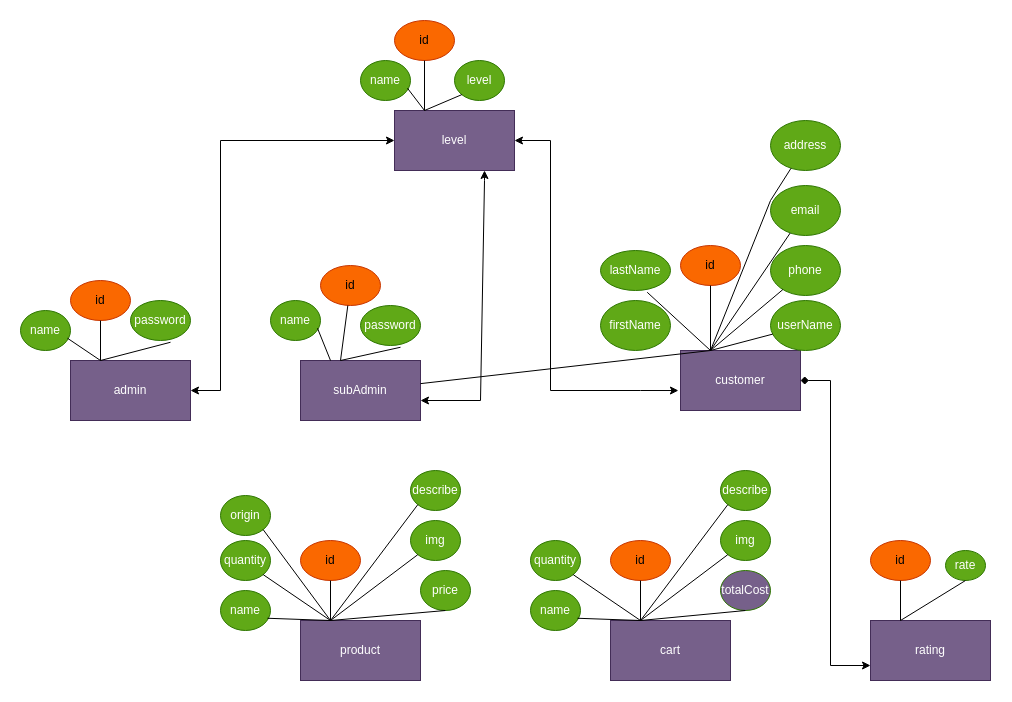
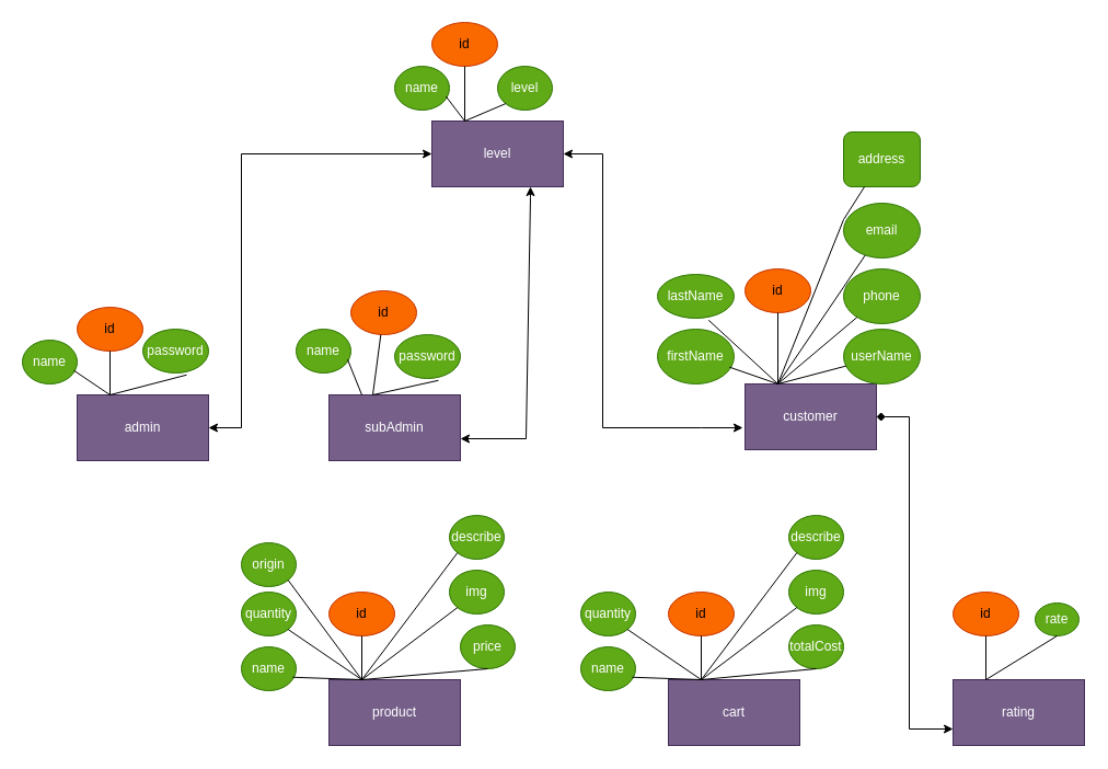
  <mxCell id="0" />
  <mxCell id="1" parent="0" />
  <mxCell id="2" value="admin" style="rounded=0;whiteSpace=wrap;html=1;fillColor=#76608a;fontColor=#ffffff;strokeColor=#432D57;" parent="1" vertex="1"><mxGeometry x="70" y="360" width="120" height="60" as="geometry" /></mxCell>
  <mxCell id="3" value="id" style="ellipse;whiteSpace=wrap;html=1;fillColor=#fa6800;fontColor=#000000;strokeColor=#C73500;" vertex="1" parent="1"><mxGeometry x="70" y="280" width="60" height="40" as="geometry" /></mxCell>
  <mxCell id="4" value="name" style="ellipse;whiteSpace=wrap;html=1;fillColor=#60a917;fontColor=#ffffff;strokeColor=#2D7600;" vertex="1" parent="1"><mxGeometry x="20" y="310" width="50" height="40" as="geometry" /></mxCell>
  <mxCell id="5" value="password" style="ellipse;whiteSpace=wrap;html=1;fillColor=#60a917;fontColor=#ffffff;strokeColor=#2D7600;" vertex="1" parent="1"><mxGeometry x="130" y="300" width="60" height="40" as="geometry" /></mxCell>
  <mxCell id="6" value="" style="endArrow=none;html=1;rounded=0;entryX=0.667;entryY=1.044;entryDx=0;entryDy=0;entryPerimeter=0;" edge="1" parent="1" target="5"><mxGeometry width="50" height="50" relative="1" as="geometry"><mxPoint x="100" y="360" as="sourcePoint" /><mxPoint x="150" y="310" as="targetPoint" /></mxGeometry></mxCell>
  <mxCell id="7" value="" style="endArrow=none;html=1;rounded=0;entryX=0.94;entryY=0.694;entryDx=0;entryDy=0;entryPerimeter=0;exitX=0.25;exitY=0;exitDx=0;exitDy=0;" edge="1" parent="1" source="2" target="4"><mxGeometry width="50" height="50" relative="1" as="geometry"><mxPoint x="50" y="370" as="sourcePoint" /><mxPoint x="40.02" y="331.76" as="targetPoint" /></mxGeometry></mxCell>
  <mxCell id="8" value="" style="endArrow=none;html=1;rounded=0;" edge="1" parent="1" target="3"><mxGeometry width="50" height="50" relative="1" as="geometry"><mxPoint x="100" y="360" as="sourcePoint" /><mxPoint x="150" y="310" as="targetPoint" /></mxGeometry></mxCell>
  <mxCell id="9" value="subAdmin" style="rounded=0;whiteSpace=wrap;html=1;fillColor=#76608a;fontColor=#ffffff;strokeColor=#432D57;" vertex="1" parent="1"><mxGeometry x="300" y="360" width="120" height="60" as="geometry" /></mxCell>
  <mxCell id="10" value="id" style="ellipse;whiteSpace=wrap;html=1;fillColor=#fa6800;fontColor=#000000;strokeColor=#C73500;" vertex="1" parent="1"><mxGeometry x="320" y="265" width="60" height="40" as="geometry" /></mxCell>
  <mxCell id="11" value="name" style="ellipse;whiteSpace=wrap;html=1;fillColor=#60a917;fontColor=#ffffff;strokeColor=#2D7600;" vertex="1" parent="1"><mxGeometry x="270" y="300" width="50" height="40" as="geometry" /></mxCell>
  <mxCell id="12" value="password" style="ellipse;whiteSpace=wrap;html=1;fillColor=#60a917;fontColor=#ffffff;strokeColor=#2D7600;" vertex="1" parent="1"><mxGeometry x="360" y="305" width="60" height="40" as="geometry" /></mxCell>
  <mxCell id="13" value="" style="endArrow=none;html=1;rounded=0;entryX=0.667;entryY=1.044;entryDx=0;entryDy=0;entryPerimeter=0;" edge="1" parent="1" target="12"><mxGeometry width="50" height="50" relative="1" as="geometry"><mxPoint x="340" y="360" as="sourcePoint" /><mxPoint x="390" y="310" as="targetPoint" /></mxGeometry></mxCell>
  <mxCell id="14" value="" style="endArrow=none;html=1;rounded=0;entryX=0.94;entryY=0.694;entryDx=0;entryDy=0;entryPerimeter=0;exitX=0.25;exitY=0;exitDx=0;exitDy=0;" edge="1" parent="1" source="9" target="11"><mxGeometry width="50" height="50" relative="1" as="geometry"><mxPoint x="290" y="370" as="sourcePoint" /><mxPoint x="280.02" y="331.76" as="targetPoint" /></mxGeometry></mxCell>
  <mxCell id="15" value="" style="endArrow=none;html=1;rounded=0;" edge="1" parent="1" target="10"><mxGeometry width="50" height="50" relative="1" as="geometry"><mxPoint x="340" y="360" as="sourcePoint" /><mxPoint x="390" y="310" as="targetPoint" /></mxGeometry></mxCell>
  <mxCell id="16" value="customer" style="rounded=0;whiteSpace=wrap;html=1;fillColor=#76608a;fontColor=#ffffff;strokeColor=#432D57;" vertex="1" parent="1"><mxGeometry x="680" y="350" width="120" height="60" as="geometry" /></mxCell>
  <mxCell id="17" value="id" style="ellipse;whiteSpace=wrap;html=1;fillColor=#fa6800;fontColor=#000000;strokeColor=#C73500;" vertex="1" parent="1"><mxGeometry x="680" y="245" width="60" height="40" as="geometry" /></mxCell>
  <mxCell id="18" value="firstName" style="ellipse;whiteSpace=wrap;html=1;fillColor=#60a917;fontColor=#ffffff;strokeColor=#2D7600;" vertex="1" parent="1"><mxGeometry x="600" y="300" width="70" height="50" as="geometry" /></mxCell>
  <mxCell id="19" value="lastName" style="ellipse;whiteSpace=wrap;html=1;fillColor=#60a917;fontColor=#ffffff;strokeColor=#2D7600;" vertex="1" parent="1"><mxGeometry x="600" y="250" width="70" height="40" as="geometry" /></mxCell>
  <mxCell id="20" value="" style="endArrow=none;html=1;rounded=0;entryX=0.667;entryY=1.044;entryDx=0;entryDy=0;entryPerimeter=0;" edge="1" parent="1" target="19"><mxGeometry width="50" height="50" relative="1" as="geometry"><mxPoint x="710" y="350" as="sourcePoint" /><mxPoint x="760" y="300" as="targetPoint" /></mxGeometry></mxCell>
- <mxCell id="21" value="" style="endArrow=none;html=1;rounded=0;exitX=0.25;exitY=0;exitDx=0;exitDy=0;" edge="1" parent="1" source="16" target="9"><mxGeometry width="50" height="50" relative="1" as="geometry"><mxPoint x="660" y="360" as="sourcePoint" /><mxPoint x="650.02" y="321.76" as="targetPoint" /></mxGeometry></mxCell>
+ <mxCell id="21" value="" style="endArrow=none;html=1;rounded=0;entryX=0.94;entryY=0.694;entryDx=0;entryDy=0;entryPerimeter=0;exitX=0.25;exitY=0;exitDx=0;exitDy=0;" edge="1" parent="1" source="16" target="18"><mxGeometry width="50" height="50" relative="1" as="geometry"><mxPoint x="660" y="360" as="sourcePoint" /><mxPoint x="650.02" y="321.76" as="targetPoint" /></mxGeometry></mxCell>
  <mxCell id="22" value="" style="endArrow=none;html=1;rounded=0;" edge="1" parent="1" target="17"><mxGeometry width="50" height="50" relative="1" as="geometry"><mxPoint x="710" y="350" as="sourcePoint" /><mxPoint x="760" y="300" as="targetPoint" /></mxGeometry></mxCell>
  <mxCell id="23" value="userName" style="ellipse;whiteSpace=wrap;html=1;fillColor=#60a917;fontColor=#ffffff;strokeColor=#2D7600;" vertex="1" parent="1"><mxGeometry x="770" y="300" width="70" height="50" as="geometry" /></mxCell>
  <mxCell id="24" value="" style="endArrow=none;html=1;rounded=0;" edge="1" parent="1" target="23"><mxGeometry width="50" height="50" relative="1" as="geometry"><mxPoint x="710" y="350" as="sourcePoint" /><mxPoint x="760" y="300" as="targetPoint" /></mxGeometry></mxCell>
  <mxCell id="25" value="phone" style="ellipse;whiteSpace=wrap;html=1;fillColor=#60a917;fontColor=#ffffff;strokeColor=#2D7600;" vertex="1" parent="1"><mxGeometry x="770" y="245" width="70" height="50" as="geometry" /></mxCell>
  <mxCell id="26" value="" style="endArrow=none;html=1;rounded=0;" edge="1" parent="1" target="25"><mxGeometry width="50" height="50" relative="1" as="geometry"><mxPoint x="710" y="350" as="sourcePoint" /><mxPoint x="760" y="235" as="targetPoint" /></mxGeometry></mxCell>
  <mxCell id="27" value="email" style="ellipse;whiteSpace=wrap;html=1;fillColor=#60a917;fontColor=#ffffff;strokeColor=#2D7600;" vertex="1" parent="1"><mxGeometry x="770" y="185" width="70" height="50" as="geometry" /></mxCell>
  <mxCell id="28" value="" style="endArrow=none;html=1;rounded=0;" edge="1" parent="1" target="27"><mxGeometry width="50" height="50" relative="1" as="geometry"><mxPoint x="710" y="350" as="sourcePoint" /><mxPoint x="760" y="200" as="targetPoint" /></mxGeometry></mxCell>
- <mxCell id="29" value="address" style="ellipse;whiteSpace=wrap;html=1;fillColor=#60a917;fontColor=#ffffff;strokeColor=#2D7600;" vertex="1" parent="1"><mxGeometry x="770" y="120" width="70" height="50" as="geometry" /></mxCell>
+ <mxCell id="29" value="address" style="whiteSpace=wrap;html=1;fillColor=#60a917;fontColor=#ffffff;strokeColor=#2D7600;rounded=1;" vertex="1" parent="1"><mxGeometry x="770" y="120" width="70" height="50" as="geometry" /></mxCell>
  <mxCell id="30" value="" style="endArrow=none;html=1;rounded=0;" edge="1" parent="1" target="29"><mxGeometry width="50" height="50" relative="1" as="geometry"><mxPoint x="710" y="350" as="sourcePoint" /><mxPoint x="760" y="135" as="targetPoint" /><Array as="points"><mxPoint x="770" y="200" /></Array></mxGeometry></mxCell>
  <mxCell id="31" value="level" style="rounded=0;whiteSpace=wrap;html=1;fillColor=#76608a;fontColor=#ffffff;strokeColor=#432D57;" vertex="1" parent="1"><mxGeometry x="394" y="110" width="120" height="60" as="geometry" /></mxCell>
  <mxCell id="32" value="id" style="ellipse;whiteSpace=wrap;html=1;fillColor=#fa6800;fontColor=#000000;strokeColor=#C73500;" vertex="1" parent="1"><mxGeometry x="394" y="20" width="60" height="40" as="geometry" /></mxCell>
  <mxCell id="33" value="name" style="ellipse;whiteSpace=wrap;html=1;fillColor=#60a917;fontColor=#ffffff;strokeColor=#2D7600;" vertex="1" parent="1"><mxGeometry x="360" y="60" width="50" height="40" as="geometry" /></mxCell>
  <mxCell id="34" value="" style="endArrow=none;html=1;rounded=0;entryX=0.94;entryY=0.694;entryDx=0;entryDy=0;entryPerimeter=0;exitX=0.25;exitY=0;exitDx=0;exitDy=0;" edge="1" parent="1" source="31" target="33"><mxGeometry width="50" height="50" relative="1" as="geometry"><mxPoint x="360" y="110" as="sourcePoint" /><mxPoint x="350.02" y="71.76" as="targetPoint" /></mxGeometry></mxCell>
  <mxCell id="35" value="" style="endArrow=none;html=1;rounded=0;" edge="1" parent="1" target="32"><mxGeometry width="50" height="50" relative="1" as="geometry"><mxPoint x="424" y="110" as="sourcePoint" /><mxPoint x="460" y="50" as="targetPoint" /></mxGeometry></mxCell>
  <mxCell id="36" value="level" style="ellipse;whiteSpace=wrap;html=1;fillColor=#60a917;fontColor=#ffffff;strokeColor=#2D7600;" vertex="1" parent="1"><mxGeometry x="454" y="60" width="50" height="40" as="geometry" /></mxCell>
  <mxCell id="37" value="" style="endArrow=none;html=1;rounded=0;entryX=0;entryY=1;entryDx=0;entryDy=0;exitX=0.25;exitY=0;exitDx=0;exitDy=0;" edge="1" parent="1" target="36" source="31"><mxGeometry width="50" height="50" relative="1" as="geometry"><mxPoint x="560" y="90" as="sourcePoint" /><mxPoint x="500.02" y="61.76" as="targetPoint" /></mxGeometry></mxCell>
  <mxCell id="38" value="" style="endArrow=classic;startArrow=classic;html=1;rounded=0;entryX=0;entryY=0.5;entryDx=0;entryDy=0;exitX=1;exitY=0.5;exitDx=0;exitDy=0;" edge="1" parent="1" source="2" target="31"><mxGeometry width="50" height="50" relative="1" as="geometry"><mxPoint x="180" y="350" as="sourcePoint" /><mxPoint x="440" y="200" as="targetPoint" /><Array as="points"><mxPoint x="220" y="390" /><mxPoint x="220" y="140" /></Array></mxGeometry></mxCell>
  <mxCell id="39" value="" style="endArrow=classic;startArrow=classic;html=1;rounded=0;entryX=0.75;entryY=1;entryDx=0;entryDy=0;exitX=1;exitY=0.5;exitDx=0;exitDy=0;" edge="1" parent="1" target="31"><mxGeometry width="50" height="50" relative="1" as="geometry"><mxPoint x="420" y="400" as="sourcePoint" /><mxPoint x="610" y="140" as="targetPoint" /><Array as="points"><mxPoint x="480" y="400" /><mxPoint x="484" y="180" /></Array></mxGeometry></mxCell>
  <mxCell id="40" value="" style="endArrow=classic;startArrow=classic;html=1;rounded=0;exitX=-0.017;exitY=0.667;exitDx=0;exitDy=0;entryX=1;entryY=0.5;entryDx=0;entryDy=0;exitPerimeter=0;" edge="1" parent="1" source="16" target="31"><mxGeometry width="50" height="50" relative="1" as="geometry"><mxPoint x="430" y="410" as="sourcePoint" /><mxPoint x="550" y="140" as="targetPoint" /><Array as="points"><mxPoint x="640" y="390" /><mxPoint x="550" y="390" /><mxPoint x="550" y="140" /></Array></mxGeometry></mxCell>
  <mxCell id="41" value="product" style="rounded=0;whiteSpace=wrap;html=1;fillColor=#76608a;fontColor=#ffffff;strokeColor=#432D57;" vertex="1" parent="1"><mxGeometry x="300" y="620" width="120" height="60" as="geometry" /></mxCell>
  <mxCell id="42" value="id" style="ellipse;whiteSpace=wrap;html=1;fillColor=#fa6800;fontColor=#000000;strokeColor=#C73500;" vertex="1" parent="1"><mxGeometry x="300" y="540" width="60" height="40" as="geometry" /></mxCell>
  <mxCell id="43" value="name" style="ellipse;whiteSpace=wrap;html=1;fillColor=#60a917;fontColor=#ffffff;strokeColor=#2D7600;" vertex="1" parent="1"><mxGeometry x="220" y="590" width="50" height="40" as="geometry" /></mxCell>
  <mxCell id="44" value="" style="endArrow=none;html=1;rounded=0;entryX=0.94;entryY=0.694;entryDx=0;entryDy=0;entryPerimeter=0;exitX=0.25;exitY=0;exitDx=0;exitDy=0;" edge="1" parent="1" source="41" target="43"><mxGeometry width="50" height="50" relative="1" as="geometry"><mxPoint x="280" y="630" as="sourcePoint" /><mxPoint x="270.02" y="591.76" as="targetPoint" /></mxGeometry></mxCell>
  <mxCell id="45" value="" style="endArrow=none;html=1;rounded=0;" edge="1" parent="1" target="42"><mxGeometry width="50" height="50" relative="1" as="geometry"><mxPoint x="330" y="620" as="sourcePoint" /><mxPoint x="380" y="570" as="targetPoint" /></mxGeometry></mxCell>
  <mxCell id="46" value="price" style="ellipse;whiteSpace=wrap;html=1;fillColor=#60a917;fontColor=#ffffff;strokeColor=#2D7600;" vertex="1" parent="1"><mxGeometry x="420" y="570" width="50" height="40" as="geometry" /></mxCell>
  <mxCell id="47" value="" style="endArrow=none;html=1;rounded=0;entryX=0.5;entryY=1;entryDx=0;entryDy=0;" edge="1" parent="1" target="46"><mxGeometry width="50" height="50" relative="1" as="geometry"><mxPoint x="330" y="620" as="sourcePoint" /><mxPoint x="509.35" y="491.76" as="targetPoint" /></mxGeometry></mxCell>
  <mxCell id="48" value="img" style="ellipse;whiteSpace=wrap;html=1;fillColor=#60a917;fontColor=#ffffff;strokeColor=#2D7600;" vertex="1" parent="1"><mxGeometry x="410" y="520" width="50" height="40" as="geometry" /></mxCell>
  <mxCell id="49" value="" style="endArrow=none;html=1;rounded=0;entryX=0;entryY=1;entryDx=0;entryDy=0;" edge="1" parent="1" target="48"><mxGeometry width="50" height="50" relative="1" as="geometry"><mxPoint x="330" y="620" as="sourcePoint" /><mxPoint x="437.35" y="481.76" as="targetPoint" /></mxGeometry></mxCell>
  <mxCell id="50" value="quantity" style="ellipse;whiteSpace=wrap;html=1;fillColor=#60a917;fontColor=#ffffff;strokeColor=#2D7600;" vertex="1" parent="1"><mxGeometry x="220" y="540" width="50" height="40" as="geometry" /></mxCell>
  <mxCell id="51" value="" style="endArrow=none;html=1;rounded=0;entryX=1;entryY=1;entryDx=0;entryDy=0;" edge="1" parent="1" target="50"><mxGeometry width="50" height="50" relative="1" as="geometry"><mxPoint x="330" y="620" as="sourcePoint" /><mxPoint x="250.02" y="526.76" as="targetPoint" /></mxGeometry></mxCell>
  <mxCell id="52" value="origin" style="ellipse;whiteSpace=wrap;html=1;fillColor=#60a917;fontColor=#ffffff;strokeColor=#2D7600;" vertex="1" parent="1"><mxGeometry x="220" y="495" width="50" height="40" as="geometry" /></mxCell>
  <mxCell id="53" value="" style="endArrow=none;html=1;rounded=0;entryX=1;entryY=1;entryDx=0;entryDy=0;" edge="1" parent="1" target="52"><mxGeometry width="50" height="50" relative="1" as="geometry"><mxPoint x="330" y="620" as="sourcePoint" /><mxPoint x="260.02" y="506.76" as="targetPoint" /></mxGeometry></mxCell>
  <mxCell id="54" value="describe" style="ellipse;whiteSpace=wrap;html=1;fillColor=#60a917;fontColor=#ffffff;strokeColor=#2D7600;" vertex="1" parent="1"><mxGeometry x="410" y="470" width="50" height="40" as="geometry" /></mxCell>
  <mxCell id="55" value="" style="endArrow=none;html=1;rounded=0;entryX=0;entryY=1;entryDx=0;entryDy=0;" edge="1" parent="1" target="54"><mxGeometry width="50" height="50" relative="1" as="geometry"><mxPoint x="330" y="620" as="sourcePoint" /><mxPoint x="450.02" y="481.76" as="targetPoint" /></mxGeometry></mxCell>
  <mxCell id="56" value="cart" style="rounded=0;whiteSpace=wrap;html=1;fillColor=#76608a;fontColor=#ffffff;strokeColor=#432D57;" vertex="1" parent="1"><mxGeometry x="610" y="620" width="120" height="60" as="geometry" /></mxCell>
  <mxCell id="57" value="id" style="ellipse;whiteSpace=wrap;html=1;fillColor=#fa6800;fontColor=#000000;strokeColor=#C73500;" vertex="1" parent="1"><mxGeometry x="610" y="540" width="60" height="40" as="geometry" /></mxCell>
  <mxCell id="58" value="name" style="ellipse;whiteSpace=wrap;html=1;fillColor=#60a917;fontColor=#ffffff;strokeColor=#2D7600;" vertex="1" parent="1"><mxGeometry x="530" y="590" width="50" height="40" as="geometry" /></mxCell>
  <mxCell id="59" value="" style="endArrow=none;html=1;rounded=0;entryX=0.94;entryY=0.694;entryDx=0;entryDy=0;entryPerimeter=0;exitX=0.25;exitY=0;exitDx=0;exitDy=0;" edge="1" parent="1" source="56" target="58"><mxGeometry width="50" height="50" relative="1" as="geometry"><mxPoint x="590" y="630" as="sourcePoint" /><mxPoint x="580.02" y="591.76" as="targetPoint" /></mxGeometry></mxCell>
  <mxCell id="60" value="" style="endArrow=none;html=1;rounded=0;" edge="1" parent="1" target="57"><mxGeometry width="50" height="50" relative="1" as="geometry"><mxPoint x="640" y="620" as="sourcePoint" /><mxPoint x="690" y="570" as="targetPoint" /></mxGeometry></mxCell>
- <mxCell id="61" value="totalCost" style="ellipse;whiteSpace=wrap;html=1;fillColor=#76608a;fontColor=#ffffff;strokeColor=#2D7600;" vertex="1" parent="1"><mxGeometry x="720" y="570" width="50" height="40" as="geometry" /></mxCell>
+ <mxCell id="61" value="totalCost" style="ellipse;whiteSpace=wrap;html=1;fillColor=#60a917;fontColor=#ffffff;strokeColor=#2D7600;" vertex="1" parent="1"><mxGeometry x="720" y="570" width="50" height="40" as="geometry" /></mxCell>
  <mxCell id="62" value="" style="endArrow=none;html=1;rounded=0;entryX=0.5;entryY=1;entryDx=0;entryDy=0;" edge="1" parent="1" target="61"><mxGeometry width="50" height="50" relative="1" as="geometry"><mxPoint x="640" y="620" as="sourcePoint" /><mxPoint x="819.35" y="491.76" as="targetPoint" /></mxGeometry></mxCell>
  <mxCell id="63" value="img" style="ellipse;whiteSpace=wrap;html=1;fillColor=#60a917;fontColor=#ffffff;strokeColor=#2D7600;" vertex="1" parent="1"><mxGeometry x="720" y="520" width="50" height="40" as="geometry" /></mxCell>
  <mxCell id="64" value="" style="endArrow=none;html=1;rounded=0;entryX=0;entryY=1;entryDx=0;entryDy=0;" edge="1" parent="1" target="63"><mxGeometry width="50" height="50" relative="1" as="geometry"><mxPoint x="640" y="620" as="sourcePoint" /><mxPoint x="747.35" y="481.76" as="targetPoint" /></mxGeometry></mxCell>
  <mxCell id="65" value="quantity" style="ellipse;whiteSpace=wrap;html=1;fillColor=#60a917;fontColor=#ffffff;strokeColor=#2D7600;" vertex="1" parent="1"><mxGeometry x="530" y="540" width="50" height="40" as="geometry" /></mxCell>
  <mxCell id="66" value="" style="endArrow=none;html=1;rounded=0;entryX=1;entryY=1;entryDx=0;entryDy=0;" edge="1" parent="1" target="65"><mxGeometry width="50" height="50" relative="1" as="geometry"><mxPoint x="640" y="620" as="sourcePoint" /><mxPoint x="560.02" y="526.76" as="targetPoint" /></mxGeometry></mxCell>
  <mxCell id="67" value="describe" style="ellipse;whiteSpace=wrap;html=1;fillColor=#60a917;fontColor=#ffffff;strokeColor=#2D7600;" vertex="1" parent="1"><mxGeometry x="720" y="470" width="50" height="40" as="geometry" /></mxCell>
  <mxCell id="68" value="" style="endArrow=none;html=1;rounded=0;entryX=0;entryY=1;entryDx=0;entryDy=0;" edge="1" parent="1" target="67"><mxGeometry width="50" height="50" relative="1" as="geometry"><mxPoint x="640" y="620" as="sourcePoint" /><mxPoint x="760.02" y="481.76" as="targetPoint" /></mxGeometry></mxCell>
  <mxCell id="69" value="rating" style="rounded=0;whiteSpace=wrap;html=1;fillColor=#76608a;fontColor=#ffffff;strokeColor=#432D57;" vertex="1" parent="1"><mxGeometry x="870" y="620" width="120" height="60" as="geometry" /></mxCell>
  <mxCell id="70" value="id" style="ellipse;whiteSpace=wrap;html=1;fillColor=#fa6800;fontColor=#000000;strokeColor=#C73500;" vertex="1" parent="1"><mxGeometry x="870" y="540" width="60" height="40" as="geometry" /></mxCell>
  <mxCell id="71" value="" style="endArrow=none;html=1;rounded=0;" edge="1" parent="1" target="70"><mxGeometry width="50" height="50" relative="1" as="geometry"><mxPoint x="900" y="620" as="sourcePoint" /><mxPoint x="950" y="570" as="targetPoint" /></mxGeometry></mxCell>
  <mxCell id="72" value="rate" style="ellipse;whiteSpace=wrap;html=1;fillColor=#60a917;fontColor=#ffffff;strokeColor=#2D7600;" vertex="1" parent="1"><mxGeometry x="945" y="550" width="40" height="30" as="geometry" /></mxCell>
  <mxCell id="73" value="" style="endArrow=none;html=1;rounded=0;entryX=0.5;entryY=1;entryDx=0;entryDy=0;" edge="1" parent="1" target="72"><mxGeometry width="50" height="50" relative="1" as="geometry"><mxPoint x="900" y="620" as="sourcePoint" /><mxPoint x="1079.35" y="491.76" as="targetPoint" /></mxGeometry></mxCell>
  <mxCell id="74" value="" style="endArrow=diamond;startArrow=classic;html=1;rounded=0;entryX=1;entryY=0.5;entryDx=0;entryDy=0;exitX=0;exitY=0.75;exitDx=0;exitDy=0;" edge="1" parent="1" source="69" target="16"><mxGeometry width="50" height="50" relative="1" as="geometry"><mxPoint x="890" y="590" as="sourcePoint" /><mxPoint x="940" y="540" as="targetPoint" /><Array as="points"><mxPoint x="830" y="665" /><mxPoint x="830" y="380" /></Array></mxGeometry></mxCell>
